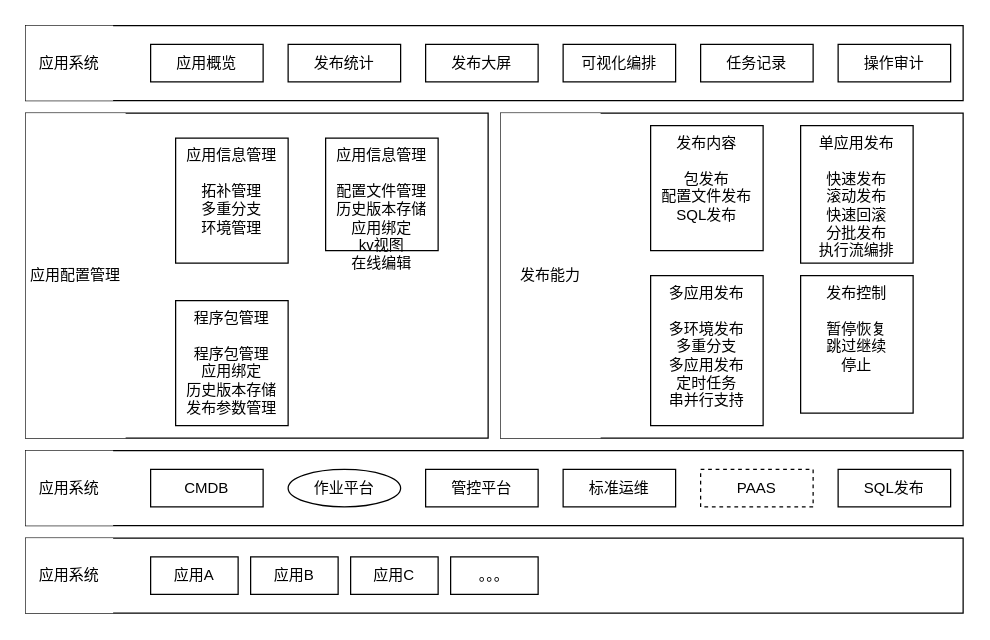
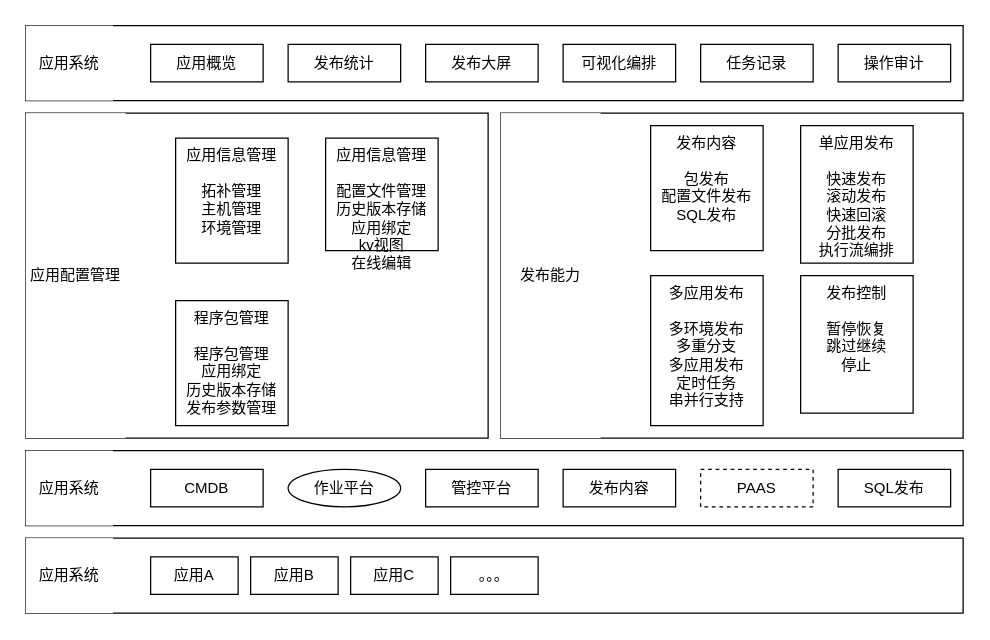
  <mxCell id="0" />
  <mxCell id="1" parent="0" />
  <mxCell id="2" value="" style="rounded=0;whiteSpace=wrap;html=1;" vertex="1" parent="1"><mxGeometry x="20" y="430" width="750" height="60" as="geometry" /></mxCell>
  <mxCell id="3" value="应用系统" style="rounded=0;whiteSpace=wrap;html=1;strokeColor=none;" vertex="1" parent="1"><mxGeometry x="20" y="430" width="70" height="60" as="geometry" /></mxCell>
  <mxCell id="4" value="应用A" style="rounded=0;whiteSpace=wrap;html=1;" vertex="1" parent="1"><mxGeometry x="120" y="445" width="70" height="30" as="geometry" /></mxCell>
  <mxCell id="5" value="应用B" style="rounded=0;whiteSpace=wrap;html=1;" vertex="1" parent="1"><mxGeometry x="200" y="445" width="70" height="30" as="geometry" /></mxCell>
  <mxCell id="6" value="应用C" style="rounded=0;whiteSpace=wrap;html=1;" vertex="1" parent="1"><mxGeometry x="280" y="445" width="70" height="30" as="geometry" /></mxCell>
  <mxCell id="7" value="。。。" style="rounded=0;whiteSpace=wrap;html=1;" vertex="1" parent="1"><mxGeometry x="360" y="445" width="70" height="30" as="geometry" /></mxCell>
  <mxCell id="8" value="" style="rounded=0;whiteSpace=wrap;html=1;" vertex="1" parent="1"><mxGeometry x="20" y="360" width="750" height="60" as="geometry" /></mxCell>
  <mxCell id="9" value="应用系统" style="rounded=0;whiteSpace=wrap;html=1;strokeColor=none;" vertex="1" parent="1"><mxGeometry x="20" y="360" width="70" height="60" as="geometry" /></mxCell>
  <mxCell id="10" value="CMDB" style="rounded=0;whiteSpace=wrap;html=1;" vertex="1" parent="1"><mxGeometry x="120" y="375" width="90" height="30" as="geometry" /></mxCell>
  <mxCell id="11" value="作业平台" style="ellipse;whiteSpace=wrap;html=1;" vertex="1" parent="1"><mxGeometry x="230" y="375" width="90" height="30" as="geometry" /></mxCell>
  <mxCell id="12" value="管控平台" style="rounded=0;whiteSpace=wrap;html=1;" vertex="1" parent="1"><mxGeometry x="340" y="375" width="90" height="30" as="geometry" /></mxCell>
- <mxCell id="13" value="标准运维" style="rounded=0;whiteSpace=wrap;html=1;" vertex="1" parent="1"><mxGeometry x="450" y="375" width="90" height="30" as="geometry" /></mxCell>
+ <mxCell id="13" value="发布内容" style="rounded=0;whiteSpace=wrap;html=1;" vertex="1" parent="1"><mxGeometry x="450" y="375" width="90" height="30" as="geometry" /></mxCell>
  <mxCell id="14" value="PAAS" style="rounded=0;whiteSpace=wrap;html=1;dashed=1;" vertex="1" parent="1"><mxGeometry x="560" y="375" width="90" height="30" as="geometry" /></mxCell>
  <mxCell id="15" value="SQL发布" style="rounded=0;whiteSpace=wrap;html=1;" vertex="1" parent="1"><mxGeometry x="670" y="375" width="90" height="30" as="geometry" /></mxCell>
  <mxCell id="16" value="" style="rounded=0;whiteSpace=wrap;html=1;" vertex="1" parent="1"><mxGeometry x="20" y="90" width="370" height="260" as="geometry" /></mxCell>
  <mxCell id="17" value="应用配置管理" style="rounded=0;whiteSpace=wrap;html=1;strokeColor=none;" vertex="1" parent="1"><mxGeometry x="20" y="90" width="80" height="260" as="geometry" /></mxCell>
- <mxCell id="18" value="应用信息管理&lt;br&gt;&lt;br&gt;拓补管理&lt;br&gt;多重分支&lt;br&gt;环境管理" style="rounded=0;whiteSpace=wrap;html=1;verticalAlign=top;" vertex="1" parent="1"><mxGeometry x="140" y="110" width="90" height="100" as="geometry" /></mxCell>
+ <mxCell id="18" value="应用信息管理&lt;br&gt;&lt;br&gt;拓补管理&lt;br&gt;主机管理&lt;br&gt;环境管理" style="rounded=0;whiteSpace=wrap;html=1;verticalAlign=top;" vertex="1" parent="1"><mxGeometry x="140" y="110" width="90" height="100" as="geometry" /></mxCell>
  <mxCell id="19" value="程序包管理&lt;br&gt;&lt;br&gt;程序包管理&lt;br&gt;应用绑定&lt;br&gt;历史版本存储&lt;br&gt;发布参数管理" style="rounded=0;whiteSpace=wrap;html=1;verticalAlign=top;" vertex="1" parent="1"><mxGeometry x="140" y="240" width="90" height="100" as="geometry" /></mxCell>
  <mxCell id="20" value="应用信息管理&lt;br&gt;&lt;br&gt;配置文件管理&lt;br&gt;历史版本存储&lt;br&gt;应用绑定&lt;br&gt;kv视图&lt;br&gt;在线编辑" style="rounded=0;whiteSpace=wrap;html=1;verticalAlign=top;" vertex="1" parent="1"><mxGeometry x="260" y="110" width="90" height="90" as="geometry" /></mxCell>
  <mxCell id="21" value="" style="rounded=0;whiteSpace=wrap;html=1;" vertex="1" parent="1"><mxGeometry x="400" y="90" width="370" height="260" as="geometry" /></mxCell>
  <mxCell id="22" value="发布能力" style="rounded=0;whiteSpace=wrap;html=1;strokeColor=none;" vertex="1" parent="1"><mxGeometry x="400" y="90" width="80" height="260" as="geometry" /></mxCell>
  <mxCell id="23" value="发布内容&lt;br&gt;&lt;br&gt;包发布&lt;br&gt;配置文件发布&lt;br&gt;SQL发布" style="rounded=0;whiteSpace=wrap;html=1;verticalAlign=top;" vertex="1" parent="1"><mxGeometry x="520" y="100" width="90" height="100" as="geometry" /></mxCell>
  <mxCell id="24" value="多应用发布&lt;br&gt;&lt;br&gt;多环境发布&lt;br&gt;多重分支&lt;br&gt;多应用发布&lt;br&gt;定时任务&lt;br&gt;串并行支持" style="rounded=0;whiteSpace=wrap;html=1;verticalAlign=top;" vertex="1" parent="1"><mxGeometry x="520" y="220" width="90" height="120" as="geometry" /></mxCell>
  <mxCell id="25" value="单应用发布&lt;br&gt;&lt;br&gt;快速发布&lt;br&gt;滚动发布&lt;br&gt;快速回滚&lt;br&gt;分批发布&lt;br&gt;执行流编排" style="rounded=0;whiteSpace=wrap;html=1;verticalAlign=top;" vertex="1" parent="1"><mxGeometry x="640" y="100" width="90" height="110" as="geometry" /></mxCell>
  <mxCell id="26" value="发布控制&lt;br&gt;&lt;br&gt;暂停恢复&lt;br&gt;跳过继续&lt;br&gt;停止" style="rounded=0;whiteSpace=wrap;html=1;verticalAlign=top;" vertex="1" parent="1"><mxGeometry x="640" y="220" width="90" height="110" as="geometry" /></mxCell>
  <mxCell id="27" value="" style="rounded=0;whiteSpace=wrap;html=1;" vertex="1" parent="1"><mxGeometry x="20" y="20" width="750" height="60" as="geometry" /></mxCell>
  <mxCell id="28" value="应用系统" style="rounded=0;whiteSpace=wrap;html=1;strokeColor=none;" vertex="1" parent="1"><mxGeometry x="20" y="20" width="70" height="60" as="geometry" /></mxCell>
  <mxCell id="29" value="应用概览" style="rounded=0;whiteSpace=wrap;html=1;" vertex="1" parent="1"><mxGeometry x="120" y="35" width="90" height="30" as="geometry" /></mxCell>
  <mxCell id="30" value="发布统计" style="rounded=0;whiteSpace=wrap;html=1;" vertex="1" parent="1"><mxGeometry x="230" y="35" width="90" height="30" as="geometry" /></mxCell>
  <mxCell id="31" value="发布大屏" style="rounded=0;whiteSpace=wrap;html=1;" vertex="1" parent="1"><mxGeometry x="340" y="35" width="90" height="30" as="geometry" /></mxCell>
  <mxCell id="32" value="可视化编排" style="rounded=0;whiteSpace=wrap;html=1;" vertex="1" parent="1"><mxGeometry x="450" y="35" width="90" height="30" as="geometry" /></mxCell>
  <mxCell id="33" value="任务记录" style="rounded=0;whiteSpace=wrap;html=1;" vertex="1" parent="1"><mxGeometry x="560" y="35" width="90" height="30" as="geometry" /></mxCell>
  <mxCell id="34" value="操作审计" style="rounded=0;whiteSpace=wrap;html=1;" vertex="1" parent="1"><mxGeometry x="670" y="35" width="90" height="30" as="geometry" /></mxCell>
